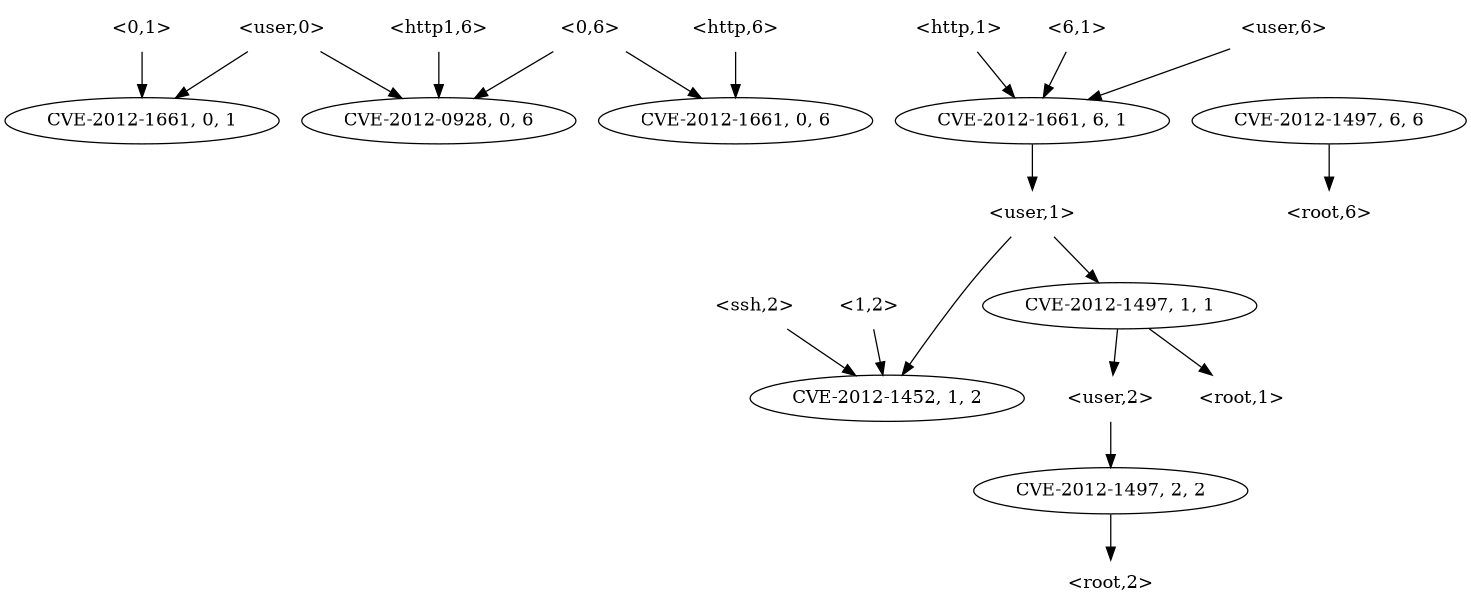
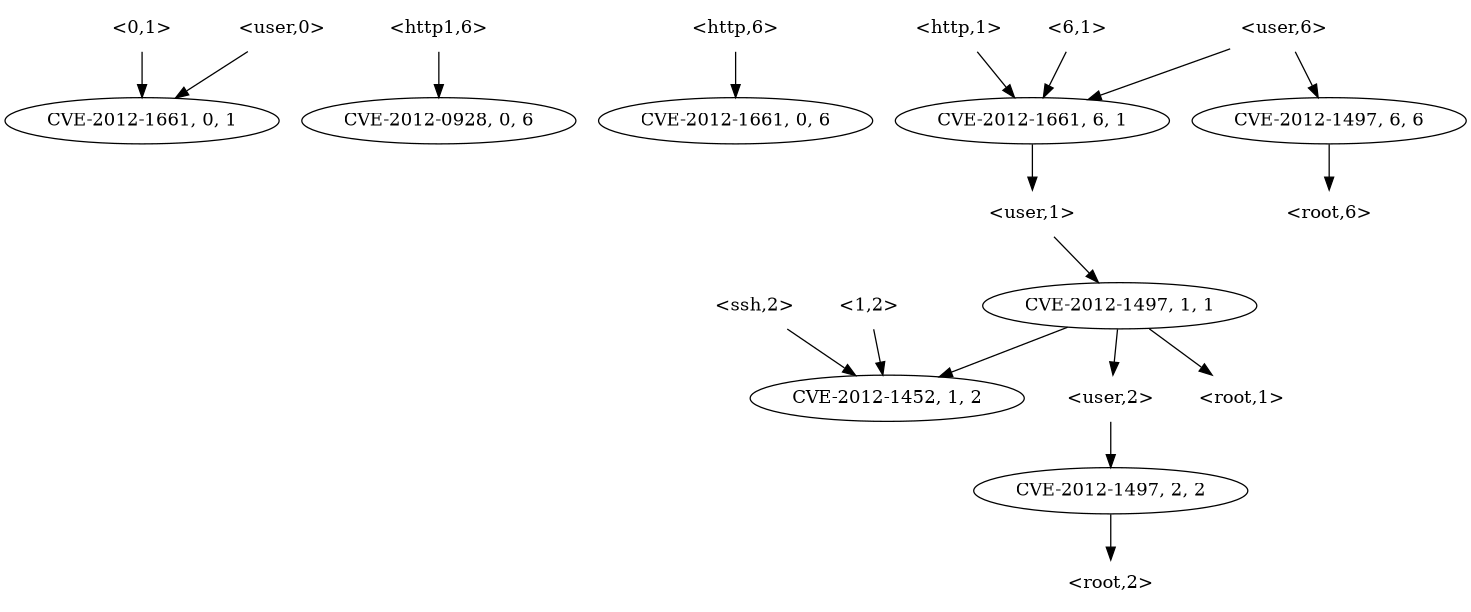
  strict digraph {
    node [shape=plaintext]
    "<0,1>" [height=0.5 width=0.75]
    n2 [height=0.5 label=<CVE-2012-1661, 0, 1> width=2.4499 shape=""]
    "<user,1>" [height=0.5 width=0.91667]
    n4 [height=0.5 label=<CVE-2012-1452, 1, 2> width=2.4499 shape=""]
    n5 [height=0.5 label=<CVE-2012-1497, 1, 1> width=2.4499 shape=""]
    "<user,2>" [height=0.5 width=0.91667]
    "<root,1>" [height=0.5 width=0.89583]
    "<http,1>" [height=0.5 width=0.89583]
    n9 [height=0.5 label=<CVE-2012-1661, 6, 1> width=2.4499 shape=""]
    "<6,1>" [height=0.5 width=0.75]
    n11 [height=0.5 label=<CVE-2012-1497, 2, 2> width=2.4499 shape=""]
    "<root,2>" [height=0.5 width=0.89583]
    n13 [height=0.5 label=<CVE-2012-1497, 6, 6> width=2.4499 shape=""]
    "<root,6>" [height=0.5 width=0.89583]
-   "<0,6>" [height=0.5 width=0.75]
    n16 [height=0.5 label=<CVE-2012-0928, 0, 6> width=2.4499 shape=""]
    n17 [height=0.5 label=<CVE-2012-1661, 0, 6> width=2.4499 shape=""]
    "<user,6>" [height=0.5 width=0.91667]
    "<http,6>" [height=0.5 width=0.89583]
    "<ssh,2>" [height=0.5 width=0.84028]
    "<http1,6>" [height=0.5 width=0.97917]
    "<user,0>" [height=0.5 width=0.91667]
    "<1,2>" [height=0.5 width=0.75]
    "<0,1>" -> n2
-   "<user,1>" -> n4
+   n5 -> n4
    "<user,1>" -> n5
    n5 -> "<user,2>"
    n5 -> "<root,1>"
    "<user,2>" -> n11
    "<http,1>" -> n9
    n9 -> "<user,1>"
    "<6,1>" -> n9
    n11 -> "<root,2>"
    n13 -> "<root,6>"
-   "<0,6>" -> n16
-   "<0,6>" -> n17
    "<user,6>" -> n9
+   "<user,6>" -> n13
    "<http,6>" -> n17
    "<ssh,2>" -> n4
    "<http1,6>" -> n16
    "<user,0>" -> n2
-   "<user,0>" -> n16
    "<1,2>" -> n4
  }
